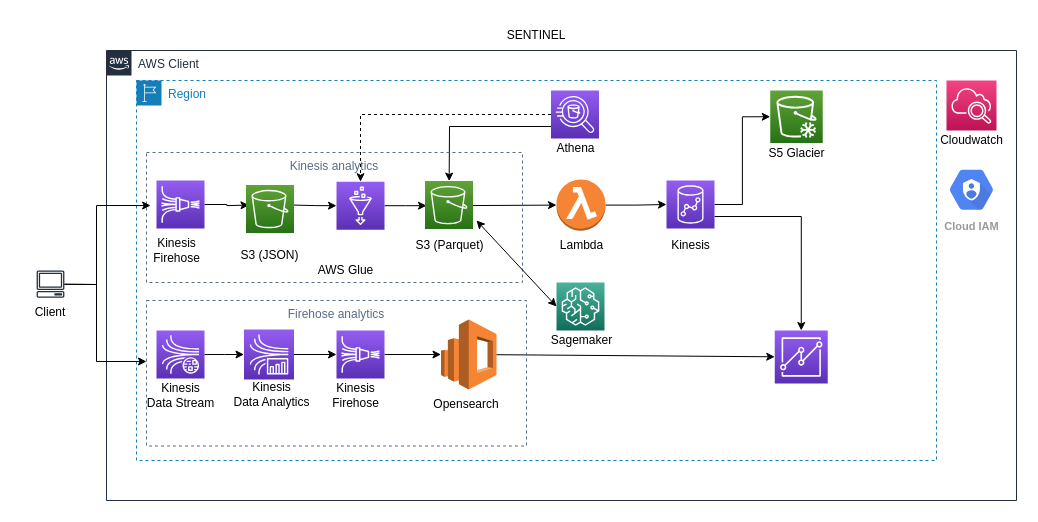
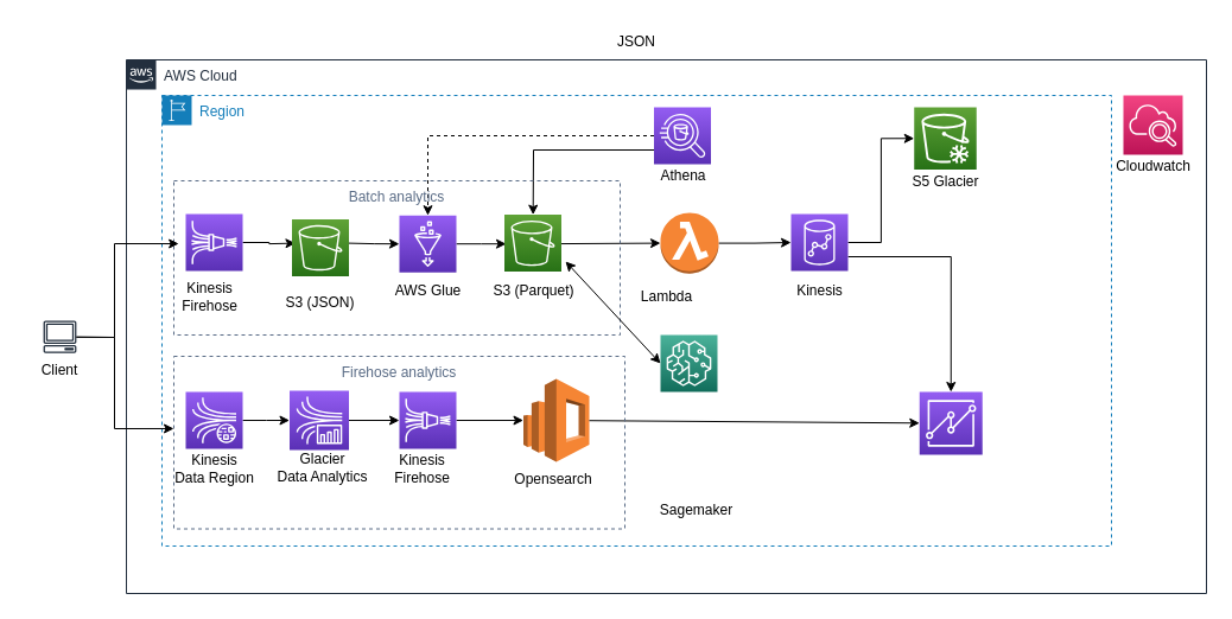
  <mxCell id="0" />
  <mxCell id="1" parent="0" />
- <mxCell id="2" value="AWS Client" style="points=[[0,0],[0.25,0],[0.5,0],[0.75,0],[1,0],[1,0.25],[1,0.5],[1,0.75],[1,1],[0.75,1],[0.5,1],[0.25,1],[0,1],[0,0.75],[0,0.5],[0,0.25]];outlineConnect=0;gradientColor=none;html=1;whiteSpace=wrap;fontSize=12;fontStyle=0;container=1;pointerEvents=0;collapsible=0;recursiveResize=0;shape=mxgraph.aws4.group;grIcon=mxgraph.aws4.group_aws_cloud_alt;strokeColor=#232F3E;fillColor=none;verticalAlign=top;align=left;spacingLeft=30;fontColor=#232F3E;dashed=0;" parent="1" vertex="1"><mxGeometry x="106" y="50" width="910" height="450" as="geometry" /></mxCell>
+ <mxCell id="2" value="AWS Cloud" style="points=[[0,0],[0.25,0],[0.5,0],[0.75,0],[1,0],[1,0.25],[1,0.5],[1,0.75],[1,1],[0.75,1],[0.5,1],[0.25,1],[0,1],[0,0.75],[0,0.5],[0,0.25]];outlineConnect=0;gradientColor=none;html=1;whiteSpace=wrap;fontSize=12;fontStyle=0;container=1;pointerEvents=0;collapsible=0;recursiveResize=0;shape=mxgraph.aws4.group;grIcon=mxgraph.aws4.group_aws_cloud_alt;strokeColor=#232F3E;fillColor=none;verticalAlign=top;align=left;spacingLeft=30;fontColor=#232F3E;dashed=0;" parent="1" vertex="1"><mxGeometry x="106" y="50" width="910" height="450" as="geometry" /></mxCell>
  <mxCell id="3" value="" style="sketch=0;points=[[0,0,0],[0.25,0,0],[0.5,0,0],[0.75,0,0],[1,0,0],[0,1,0],[0.25,1,0],[0.5,1,0],[0.75,1,0],[1,1,0],[0,0.25,0],[0,0.5,0],[0,0.75,0],[1,0.25,0],[1,0.5,0],[1,0.75,0]];points=[[0,0,0],[0.25,0,0],[0.5,0,0],[0.75,0,0],[1,0,0],[0,1,0],[0.25,1,0],[0.5,1,0],[0.75,1,0],[1,1,0],[0,0.25,0],[0,0.5,0],[0,0.75,0],[1,0.25,0],[1,0.5,0],[1,0.75,0]];outlineConnect=0;fontColor=#232F3E;gradientColor=#F34482;gradientDirection=north;fillColor=#BC1356;strokeColor=#ffffff;dashed=0;verticalLabelPosition=bottom;verticalAlign=top;align=center;html=1;fontSize=12;fontStyle=0;aspect=fixed;shape=mxgraph.aws4.resourceIcon;resIcon=mxgraph.aws4.cloudwatch_2;" parent="2" vertex="1"><mxGeometry x="840" y="30" width="50" height="50" as="geometry" /></mxCell>
  <mxCell id="4" value="Cloudwatch" style="text;html=1;resizable=0;autosize=1;align=center;verticalAlign=middle;points=[];fillColor=none;strokeColor=none;rounded=0;" parent="2" vertex="1"><mxGeometry x="825" y="80" width="80" height="20" as="geometry" /></mxCell>
- <mxCell id="5" value="Cloud IAM" style="sketch=0;html=1;fillColor=#5184F3;strokeColor=none;verticalAlign=top;labelPosition=center;verticalLabelPosition=bottom;align=center;spacingTop=-6;fontSize=11;fontStyle=1;fontColor=#999999;shape=mxgraph.gcp2.hexIcon;prIcon=cloud_iam" parent="2" vertex="1"><mxGeometry x="832" y="110" width="66" height="58.5" as="geometry" /></mxCell>
  <mxCell id="6" value="Region" style="points=[[0,0],[0.25,0],[0.5,0],[0.75,0],[1,0],[1,0.25],[1,0.5],[1,0.75],[1,1],[0.75,1],[0.5,1],[0.25,1],[0,1],[0,0.75],[0,0.5],[0,0.25]];outlineConnect=0;gradientColor=none;html=1;whiteSpace=wrap;fontSize=12;fontStyle=0;container=1;pointerEvents=0;collapsible=0;recursiveResize=0;shape=mxgraph.aws4.group;grIcon=mxgraph.aws4.group_region;strokeColor=#147EBA;fillColor=none;verticalAlign=top;align=left;spacingLeft=30;fontColor=#147EBA;dashed=1;" parent="1" vertex="1"><mxGeometry x="136" y="80" width="800" height="380" as="geometry" /></mxCell>
  <mxCell id="7" style="edgeStyle=orthogonalEdgeStyle;rounded=0;orthogonalLoop=1;jettySize=auto;html=1;exitX=1;exitY=0.5;exitDx=0;exitDy=0;exitPerimeter=0;" parent="6" source="8" edge="1"><mxGeometry relative="1" as="geometry"><mxPoint x="112.504" y="124.6" as="targetPoint" /></mxGeometry></mxCell>
  <mxCell id="8" value="" style="sketch=0;points=[[0,0,0],[0.25,0,0],[0.5,0,0],[0.75,0,0],[1,0,0],[0,1,0],[0.25,1,0],[0.5,1,0],[0.75,1,0],[1,1,0],[0,0.25,0],[0,0.5,0],[0,0.75,0],[1,0.25,0],[1,0.5,0],[1,0.75,0]];outlineConnect=0;fontColor=#232F3E;gradientColor=#945DF2;gradientDirection=north;fillColor=#5A30B5;strokeColor=#ffffff;dashed=0;verticalLabelPosition=bottom;verticalAlign=top;align=center;html=1;fontSize=12;fontStyle=0;aspect=fixed;shape=mxgraph.aws4.resourceIcon;resIcon=mxgraph.aws4.kinesis_data_firehose;" parent="6" vertex="1"><mxGeometry x="20" y="100" width="48" height="48" as="geometry" /></mxCell>
  <mxCell id="9" value="" style="edgeStyle=orthogonalEdgeStyle;rounded=0;orthogonalLoop=1;jettySize=auto;html=1;" parent="6" target="11" edge="1"><mxGeometry relative="1" as="geometry"><mxPoint x="157.496" y="124.6" as="sourcePoint" /></mxGeometry></mxCell>
  <mxCell id="10" style="edgeStyle=orthogonalEdgeStyle;rounded=0;orthogonalLoop=1;jettySize=auto;html=1;exitX=1;exitY=0.5;exitDx=0;exitDy=0;exitPerimeter=0;" parent="6" source="11" edge="1"><mxGeometry relative="1" as="geometry"><mxPoint x="290.004" y="125.2" as="targetPoint" /></mxGeometry></mxCell>
  <mxCell id="11" value="" style="sketch=0;points=[[0,0,0],[0.25,0,0],[0.5,0,0],[0.75,0,0],[1,0,0],[0,1,0],[0.25,1,0],[0.5,1,0],[0.75,1,0],[1,1,0],[0,0.25,0],[0,0.5,0],[0,0.75,0],[1,0.25,0],[1,0.5,0],[1,0.75,0]];outlineConnect=0;fontColor=#232F3E;gradientColor=#945DF2;gradientDirection=north;fillColor=#5A30B5;strokeColor=#ffffff;dashed=0;verticalLabelPosition=bottom;verticalAlign=top;align=center;html=1;fontSize=12;fontStyle=0;aspect=fixed;shape=mxgraph.aws4.resourceIcon;resIcon=mxgraph.aws4.glue;" parent="6" vertex="1"><mxGeometry x="200" y="101.2" width="48" height="48" as="geometry" /></mxCell>
  <mxCell id="12" value="" style="edgeStyle=orthogonalEdgeStyle;rounded=0;orthogonalLoop=1;jettySize=auto;html=1;startArrow=none;startFill=0;endArrow=classic;endFill=1;" parent="6" source="13" target="15" edge="1"><mxGeometry relative="1" as="geometry" /></mxCell>
  <mxCell id="13" value="" style="sketch=0;points=[[0,0,0],[0.25,0,0],[0.5,0,0],[0.75,0,0],[1,0,0],[0,1,0],[0.25,1,0],[0.5,1,0],[0.75,1,0],[1,1,0],[0,0.25,0],[0,0.5,0],[0,0.75,0],[1,0.25,0],[1,0.5,0],[1,0.75,0]];outlineConnect=0;fontColor=#232F3E;gradientColor=#945DF2;gradientDirection=north;fillColor=#5A30B5;strokeColor=#ffffff;dashed=0;verticalLabelPosition=bottom;verticalAlign=top;align=center;html=1;fontSize=12;fontStyle=0;aspect=fixed;shape=mxgraph.aws4.resourceIcon;resIcon=mxgraph.aws4.kinesis_data_streams;" parent="6" vertex="1"><mxGeometry x="20" y="250" width="48" height="48" as="geometry" /></mxCell>
  <mxCell id="14" value="" style="edgeStyle=orthogonalEdgeStyle;rounded=0;orthogonalLoop=1;jettySize=auto;html=1;startArrow=none;startFill=0;" parent="6" source="15" target="17" edge="1"><mxGeometry relative="1" as="geometry" /></mxCell>
  <mxCell id="15" value="" style="sketch=0;points=[[0,0,0],[0.25,0,0],[0.5,0,0],[0.75,0,0],[1,0,0],[0,1,0],[0.25,1,0],[0.5,1,0],[0.75,1,0],[1,1,0],[0,0.25,0],[0,0.5,0],[0,0.75,0],[1,0.25,0],[1,0.5,0],[1,0.75,0]];outlineConnect=0;fontColor=#232F3E;gradientColor=#945DF2;gradientDirection=north;fillColor=#5A30B5;strokeColor=#ffffff;dashed=0;verticalLabelPosition=bottom;verticalAlign=top;align=center;html=1;fontSize=12;fontStyle=0;aspect=fixed;shape=mxgraph.aws4.resourceIcon;resIcon=mxgraph.aws4.kinesis_data_analytics;" parent="6" vertex="1"><mxGeometry x="107.5" y="249" width="50" height="50" as="geometry" /></mxCell>
  <mxCell id="16" style="edgeStyle=orthogonalEdgeStyle;rounded=0;orthogonalLoop=1;jettySize=auto;html=1;" parent="6" source="17" target="24" edge="1"><mxGeometry relative="1" as="geometry" /></mxCell>
  <mxCell id="17" value="" style="sketch=0;points=[[0,0,0],[0.25,0,0],[0.5,0,0],[0.75,0,0],[1,0,0],[0,1,0],[0.25,1,0],[0.5,1,0],[0.75,1,0],[1,1,0],[0,0.25,0],[0,0.5,0],[0,0.75,0],[1,0.25,0],[1,0.5,0],[1,0.75,0]];outlineConnect=0;fontColor=#232F3E;gradientColor=#945DF2;gradientDirection=north;fillColor=#5A30B5;strokeColor=#ffffff;dashed=0;verticalLabelPosition=bottom;verticalAlign=top;align=center;html=1;fontSize=12;fontStyle=0;aspect=fixed;shape=mxgraph.aws4.resourceIcon;resIcon=mxgraph.aws4.kinesis_data_firehose;" parent="6" vertex="1"><mxGeometry x="200" y="250" width="48" height="48" as="geometry" /></mxCell>
  <mxCell id="18" value="Kinesis&lt;br&gt;Firehose" style="text;html=1;resizable=0;autosize=1;align=center;verticalAlign=middle;points=[];fillColor=none;strokeColor=none;rounded=0;" parent="6" vertex="1"><mxGeometry x="10" y="155" width="60" height="30" as="geometry" /></mxCell>
  <mxCell id="19" value="S3 (JSON)" style="text;html=1;resizable=0;autosize=1;align=center;verticalAlign=middle;points=[];fillColor=none;strokeColor=none;rounded=0;" parent="6" vertex="1"><mxGeometry x="97.5" y="165" width="70" height="20" as="geometry" /></mxCell>
- <mxCell id="20" value="AWS Glue" style="text;html=1;resizable=0;autosize=1;align=center;verticalAlign=middle;points=[];fillColor=none;strokeColor=none;rounded=0;" parent="6" vertex="1"><mxGeometry x="174" y="180" width="70" height="20" as="geometry" /></mxCell>
- <mxCell id="21" value="Kinesis&lt;br&gt;Data Stream" style="text;html=1;resizable=0;autosize=1;align=center;verticalAlign=middle;points=[];fillColor=none;strokeColor=none;rounded=0;" parent="6" vertex="1"><mxGeometry x="4" y="300" width="80" height="30" as="geometry" /></mxCell>
+ <mxCell id="20" value="AWS Glue" style="text;html=1;resizable=0;autosize=1;align=center;verticalAlign=middle;points=[];fillColor=none;strokeColor=none;rounded=0;" parent="6" vertex="1"><mxGeometry x="189" y="155" width="70" height="20" as="geometry" /></mxCell>
+ <mxCell id="21" value="Kinesis&lt;br&gt;Data Region" style="text;html=1;resizable=0;autosize=1;align=center;verticalAlign=middle;points=[];fillColor=none;strokeColor=none;rounded=0;" parent="6" vertex="1"><mxGeometry x="4" y="300" width="80" height="30" as="geometry" /></mxCell>
  <mxCell id="22" value="Kinesis&lt;br&gt;Firehose" style="text;html=1;resizable=0;autosize=1;align=center;verticalAlign=middle;points=[];fillColor=none;strokeColor=none;rounded=0;" parent="6" vertex="1"><mxGeometry x="189" y="300" width="60" height="30" as="geometry" /></mxCell>
- <mxCell id="23" value="Kinesis&lt;br&gt;Data Analytics" style="text;html=1;resizable=0;autosize=1;align=center;verticalAlign=middle;points=[];fillColor=none;strokeColor=none;rounded=0;" parent="6" vertex="1"><mxGeometry x="90" y="299" width="90" height="30" as="geometry" /></mxCell>
+ <mxCell id="23" value="Glacier&lt;br&gt;Data Analytics" style="text;html=1;resizable=0;autosize=1;align=center;verticalAlign=middle;points=[];fillColor=none;strokeColor=none;rounded=0;" parent="6" vertex="1"><mxGeometry x="90" y="299" width="90" height="30" as="geometry" /></mxCell>
  <mxCell id="24" value="" style="outlineConnect=0;dashed=0;verticalLabelPosition=bottom;verticalAlign=top;align=center;html=1;shape=mxgraph.aws3.elasticsearch_service;fillColor=#F58534;gradientColor=none;aspect=fixed;" parent="6" vertex="1"><mxGeometry x="304.5" y="239" width="55.5" height="70" as="geometry" /></mxCell>
  <mxCell id="25" value="Opensearch" style="text;html=1;strokeColor=none;fillColor=none;align=center;verticalAlign=middle;whiteSpace=wrap;rounded=0;" parent="6" vertex="1"><mxGeometry x="300" y="309" width="60" height="30" as="geometry" /></mxCell>
  <mxCell id="26" style="edgeStyle=orthogonalEdgeStyle;rounded=0;orthogonalLoop=1;jettySize=auto;html=1;entryX=0;entryY=0.5;entryDx=0;entryDy=0;entryPerimeter=0;" parent="6" source="27" target="47" edge="1"><mxGeometry relative="1" as="geometry" /></mxCell>
  <mxCell id="27" value="" style="outlineConnect=0;dashed=0;verticalLabelPosition=bottom;verticalAlign=top;align=center;html=1;shape=mxgraph.aws3.lambda_function;fillColor=#F58534;gradientColor=none;aspect=fixed;" parent="6" vertex="1"><mxGeometry x="420" y="99.03" width="49" height="51.13" as="geometry" /></mxCell>
  <mxCell id="28" value="" style="endArrow=classic;html=1;rounded=0;entryX=0;entryY=0.5;entryDx=0;entryDy=0;entryPerimeter=0;" parent="6" target="27" edge="1"><mxGeometry width="50" height="50" relative="1" as="geometry"><mxPoint x="334.996" y="125.073" as="sourcePoint" /><mxPoint x="450" y="230" as="targetPoint" /></mxGeometry></mxCell>
- <mxCell id="29" value="Lambda" style="text;html=1;resizable=0;autosize=1;align=center;verticalAlign=middle;points=[];fillColor=none;strokeColor=none;rounded=0;" parent="6" vertex="1"><mxGeometry x="414.5" y="155" width="60" height="20" as="geometry" /></mxCell>
+ <mxCell id="29" value="Lambda" style="text;html=1;resizable=0;autosize=1;align=center;verticalAlign=middle;points=[];fillColor=none;strokeColor=none;rounded=0;" parent="6" vertex="1"><mxGeometry x="394.5" y="160" width="60" height="20" as="geometry" /></mxCell>
  <mxCell id="30" style="edgeStyle=orthogonalEdgeStyle;rounded=0;orthogonalLoop=1;jettySize=auto;html=1;entryX=0;entryY=0.5;entryDx=0;entryDy=0;entryPerimeter=0;" parent="6" source="47" target="32" edge="1"><mxGeometry relative="1" as="geometry" /></mxCell>
  <mxCell id="31" style="edgeStyle=orthogonalEdgeStyle;rounded=0;orthogonalLoop=1;jettySize=auto;html=1;entryX=0.5;entryY=0;entryDx=0;entryDy=0;entryPerimeter=0;exitX=1;exitY=0.75;exitDx=0;exitDy=0;exitPerimeter=0;" parent="6" source="47" target="45" edge="1"><mxGeometry relative="1" as="geometry" /></mxCell>
  <mxCell id="32" value="" style="sketch=0;points=[[0,0,0],[0.25,0,0],[0.5,0,0],[0.75,0,0],[1,0,0],[0,1,0],[0.25,1,0],[0.5,1,0],[0.75,1,0],[1,1,0],[0,0.25,0],[0,0.5,0],[0,0.75,0],[1,0.25,0],[1,0.5,0],[1,0.75,0]];outlineConnect=0;fontColor=#232F3E;gradientColor=#60A337;gradientDirection=north;fillColor=#277116;strokeColor=#ffffff;dashed=0;verticalLabelPosition=bottom;verticalAlign=top;align=center;html=1;fontSize=12;fontStyle=0;aspect=fixed;shape=mxgraph.aws4.resourceIcon;resIcon=mxgraph.aws4.glacier;" parent="6" vertex="1"><mxGeometry x="633.75" y="10" width="52.5" height="52.5" as="geometry" /></mxCell>
  <mxCell id="33" value="S5 Glacier" style="text;html=1;resizable=0;autosize=1;align=center;verticalAlign=middle;points=[];fillColor=none;strokeColor=none;rounded=0;" parent="6" vertex="1"><mxGeometry x="625" y="62.5" width="70" height="20" as="geometry" /></mxCell>
  <mxCell id="34" value="" style="sketch=0;points=[[0,0,0],[0.25,0,0],[0.5,0,0],[0.75,0,0],[1,0,0],[0,1,0],[0.25,1,0],[0.5,1,0],[0.75,1,0],[1,1,0],[0,0.25,0],[0,0.5,0],[0,0.75,0],[1,0.25,0],[1,0.5,0],[1,0.75,0]];outlineConnect=0;fontColor=#232F3E;gradientColor=#60A337;gradientDirection=north;fillColor=#277116;strokeColor=#ffffff;dashed=0;verticalLabelPosition=bottom;verticalAlign=top;align=center;html=1;fontSize=12;fontStyle=0;aspect=fixed;shape=mxgraph.aws4.resourceIcon;resIcon=mxgraph.aws4.s3;" parent="6" vertex="1"><mxGeometry x="109.5" y="104.5" width="48" height="48" as="geometry" /></mxCell>
  <mxCell id="35" value="" style="sketch=0;points=[[0,0,0],[0.25,0,0],[0.5,0,0],[0.75,0,0],[1,0,0],[0,1,0],[0.25,1,0],[0.5,1,0],[0.75,1,0],[1,1,0],[0,0.25,0],[0,0.5,0],[0,0.75,0],[1,0.25,0],[1,0.5,0],[1,0.75,0]];outlineConnect=0;fontColor=#232F3E;gradientColor=#4AB29A;gradientDirection=north;fillColor=#116D5B;strokeColor=#ffffff;dashed=0;verticalLabelPosition=bottom;verticalAlign=top;align=center;html=1;fontSize=12;fontStyle=0;aspect=fixed;shape=mxgraph.aws4.resourceIcon;resIcon=mxgraph.aws4.sagemaker;" parent="6" vertex="1"><mxGeometry x="420" y="202" width="48" height="48" as="geometry" /></mxCell>
- <mxCell id="36" value="Sagemaker" style="text;html=1;resizable=0;autosize=1;align=center;verticalAlign=middle;points=[];fillColor=none;strokeColor=none;rounded=0;" parent="6" vertex="1"><mxGeometry x="404.5" y="250" width="80" height="20" as="geometry" /></mxCell>
+ <mxCell id="36" value="Sagemaker" style="text;html=1;resizable=0;autosize=1;align=center;verticalAlign=middle;points=[];fillColor=none;strokeColor=none;rounded=0;" parent="6" vertex="1"><mxGeometry x="409.5" y="340" width="80" height="20" as="geometry" /></mxCell>
  <mxCell id="37" value="" style="endArrow=classic;html=1;rounded=0;" parent="6" source="24" target="45" edge="1"><mxGeometry width="50" height="50" relative="1" as="geometry"><mxPoint x="340" y="210" as="sourcePoint" /><mxPoint x="395.5" y="274" as="targetPoint" /><Array as="points" /></mxGeometry></mxCell>
  <mxCell id="38" value="Firehose analytics" style="fillColor=none;strokeColor=#5A6C86;dashed=1;verticalAlign=top;fontStyle=0;fontColor=#5A6C86;glass=0;" parent="6" vertex="1"><mxGeometry x="10" y="220" width="380" height="145.5" as="geometry" /></mxCell>
  <mxCell id="39" value="" style="sketch=0;points=[[0,0,0],[0.25,0,0],[0.5,0,0],[0.75,0,0],[1,0,0],[0,1,0],[0.25,1,0],[0.5,1,0],[0.75,1,0],[1,1,0],[0,0.25,0],[0,0.5,0],[0,0.75,0],[1,0.25,0],[1,0.5,0],[1,0.75,0]];outlineConnect=0;fontColor=#232F3E;gradientColor=#945DF2;gradientDirection=north;fillColor=#5A30B5;strokeColor=#ffffff;dashed=0;verticalLabelPosition=bottom;verticalAlign=top;align=center;html=1;fontSize=12;fontStyle=0;aspect=fixed;shape=mxgraph.aws4.resourceIcon;resIcon=mxgraph.aws4.athena;" parent="6" vertex="1"><mxGeometry x="414.5" y="10" width="48" height="48" as="geometry" /></mxCell>
  <mxCell id="40" value="Athena" style="text;html=1;resizable=0;autosize=1;align=center;verticalAlign=middle;points=[];fillColor=none;strokeColor=none;rounded=0;" parent="6" vertex="1"><mxGeometry x="413.5" y="58" width="50" height="20" as="geometry" /></mxCell>
  <mxCell id="41" value="" style="endArrow=classic;html=1;rounded=0;exitX=0;exitY=0.75;exitDx=0;exitDy=0;exitPerimeter=0;" parent="6" source="39" target="51" edge="1"><mxGeometry width="50" height="50" relative="1" as="geometry"><mxPoint x="340" y="210" as="sourcePoint" /><mxPoint x="390" y="160" as="targetPoint" /><Array as="points"><mxPoint x="313" y="46" /></Array></mxGeometry></mxCell>
  <mxCell id="42" value="" style="endArrow=classic;html=1;rounded=0;dashed=1;" parent="6" source="39" target="11" edge="1"><mxGeometry width="50" height="50" relative="1" as="geometry"><mxPoint x="340" y="210" as="sourcePoint" /><mxPoint x="390" y="160" as="targetPoint" /><Array as="points"><mxPoint x="224" y="34" /></Array></mxGeometry></mxCell>
- <mxCell id="43" value="Kinesis analytics" style="fillColor=none;strokeColor=#5A6C86;dashed=1;verticalAlign=top;fontStyle=0;fontColor=#5A6C86;glass=0;" parent="6" vertex="1"><mxGeometry x="10" y="72.0" width="376" height="130" as="geometry" /></mxCell>
+ <mxCell id="43" value="Batch analytics" style="fillColor=none;strokeColor=#5A6C86;dashed=1;verticalAlign=top;fontStyle=0;fontColor=#5A6C86;glass=0;" parent="6" vertex="1"><mxGeometry x="10" y="72.0" width="376" height="130" as="geometry" /></mxCell>
  <mxCell id="44" value="" style="group" parent="6" vertex="1" connectable="0"><mxGeometry x="630" y="250" width="70" height="73" as="geometry" /></mxCell>
  <mxCell id="45" value="" style="sketch=0;points=[[0,0,0],[0.25,0,0],[0.5,0,0],[0.75,0,0],[1,0,0],[0,1,0],[0.25,1,0],[0.5,1,0],[0.75,1,0],[1,1,0],[0,0.25,0],[0,0.5,0],[0,0.75,0],[1,0.25,0],[1,0.5,0],[1,0.75,0]];outlineConnect=0;fontColor=#232F3E;gradientColor=#945DF2;gradientDirection=north;fillColor=#5A30B5;strokeColor=#ffffff;dashed=0;verticalLabelPosition=bottom;verticalAlign=top;align=center;html=1;fontSize=12;fontStyle=0;aspect=fixed;shape=mxgraph.aws4.resourceIcon;resIcon=mxgraph.aws4.quicksight;" parent="44" vertex="1"><mxGeometry x="8.25" width="53" height="53" as="geometry" /></mxCell>
  <mxCell id="46" value="" style="group" parent="6" vertex="1" connectable="0"><mxGeometry x="524" y="100" width="60" height="75" as="geometry" /></mxCell>
  <mxCell id="47" value="" style="sketch=0;points=[[0,0,0],[0.25,0,0],[0.5,0,0],[0.75,0,0],[1,0,0],[0,1,0],[0.25,1,0],[0.5,1,0],[0.75,1,0],[1,1,0],[0,0.25,0],[0,0.5,0],[0,0.75,0],[1,0.25,0],[1,0.5,0],[1,0.75,0]];outlineConnect=0;fontColor=#232F3E;gradientColor=#945DF2;gradientDirection=north;fillColor=#5A30B5;strokeColor=#ffffff;dashed=0;verticalLabelPosition=bottom;verticalAlign=top;align=center;html=1;fontSize=12;fontStyle=0;aspect=fixed;shape=mxgraph.aws4.resourceIcon;resIcon=mxgraph.aws4.redshift;" parent="46" vertex="1"><mxGeometry x="6" width="48" height="48" as="geometry" /></mxCell>
  <mxCell id="48" value="Kinesis" style="text;html=1;resizable=0;autosize=1;align=center;verticalAlign=middle;points=[];fillColor=none;strokeColor=none;rounded=0;" parent="46" vertex="1"><mxGeometry y="55" width="60" height="20" as="geometry" /></mxCell>
  <mxCell id="49" value="" style="group" parent="6" vertex="1" connectable="0"><mxGeometry x="272.5" y="100.6" width="80" height="74.4" as="geometry" /></mxCell>
  <mxCell id="50" value="S3 (Parquet)" style="text;html=1;resizable=0;autosize=1;align=center;verticalAlign=middle;points=[];fillColor=none;strokeColor=none;rounded=0;" parent="49" vertex="1"><mxGeometry y="54.4" width="80" height="20" as="geometry" /></mxCell>
  <mxCell id="51" value="" style="sketch=0;points=[[0,0,0],[0.25,0,0],[0.5,0,0],[0.75,0,0],[1,0,0],[0,1,0],[0.25,1,0],[0.5,1,0],[0.75,1,0],[1,1,0],[0,0.25,0],[0,0.5,0],[0,0.75,0],[1,0.25,0],[1,0.5,0],[1,0.75,0]];outlineConnect=0;fontColor=#232F3E;gradientColor=#60A337;gradientDirection=north;fillColor=#277116;strokeColor=#ffffff;dashed=0;verticalLabelPosition=bottom;verticalAlign=top;align=center;html=1;fontSize=12;fontStyle=0;aspect=fixed;shape=mxgraph.aws4.resourceIcon;resIcon=mxgraph.aws4.s3;" parent="49" vertex="1"><mxGeometry x="16" width="48" height="48" as="geometry" /></mxCell>
  <mxCell id="52" value="" style="endArrow=classic;startArrow=classic;html=1;rounded=0;exitX=0;exitY=0.5;exitDx=0;exitDy=0;exitPerimeter=0;" parent="6" source="35" edge="1"><mxGeometry width="50" height="50" relative="1" as="geometry"><mxPoint x="340" y="210" as="sourcePoint" /><mxPoint x="340" y="140" as="targetPoint" /><Array as="points" /></mxGeometry></mxCell>
  <mxCell id="53" value="" style="sketch=0;outlineConnect=0;fontColor=#232F3E;gradientColor=none;fillColor=#232F3D;strokeColor=none;dashed=0;verticalLabelPosition=bottom;verticalAlign=top;align=center;html=1;fontSize=12;fontStyle=0;aspect=fixed;pointerEvents=1;shape=mxgraph.aws4.client;" parent="1" vertex="1"><mxGeometry x="36" y="270" width="28" height="27.28" as="geometry" /></mxCell>
- <mxCell id="54" value="SENTINEL" style="text;html=1;strokeColor=none;fillColor=none;align=center;verticalAlign=middle;whiteSpace=wrap;rounded=0;" parent="1" vertex="1"><mxGeometry x="506" y="20" width="60" height="30" as="geometry" /></mxCell>
+ <mxCell id="54" value="JSON" style="text;html=1;strokeColor=none;fillColor=none;align=center;verticalAlign=middle;whiteSpace=wrap;rounded=0;" parent="1" vertex="1"><mxGeometry x="506" y="20" width="60" height="30" as="geometry" /></mxCell>
  <mxCell id="55" value="Client" style="text;html=1;strokeColor=none;fillColor=none;align=center;verticalAlign=middle;whiteSpace=wrap;rounded=0;" parent="1" vertex="1"><mxGeometry x="20" y="297.28" width="60" height="30" as="geometry" /></mxCell>
  <mxCell id="56" value="" style="endArrow=classic;html=1;rounded=0;strokeColor=#000000;entryX=0.011;entryY=0.408;entryDx=0;entryDy=0;entryPerimeter=0;" edge="1" parent="1" source="53" target="43"><mxGeometry width="50" height="50" relative="1" as="geometry"><mxPoint x="596" y="230" as="sourcePoint" /><mxPoint x="646" y="180" as="targetPoint" /><Array as="points"><mxPoint x="96" y="284" /><mxPoint x="96" y="205" /></Array></mxGeometry></mxCell>
  <mxCell id="57" value="" style="endArrow=classic;html=1;rounded=0;strokeColor=#000000;entryX=0;entryY=0.419;entryDx=0;entryDy=0;entryPerimeter=0;" edge="1" parent="1" source="53" target="38"><mxGeometry width="50" height="50" relative="1" as="geometry"><mxPoint x="596" y="230" as="sourcePoint" /><mxPoint x="646" y="180" as="targetPoint" /><Array as="points"><mxPoint x="96" y="284" /><mxPoint x="96" y="361" /></Array></mxGeometry></mxCell>
